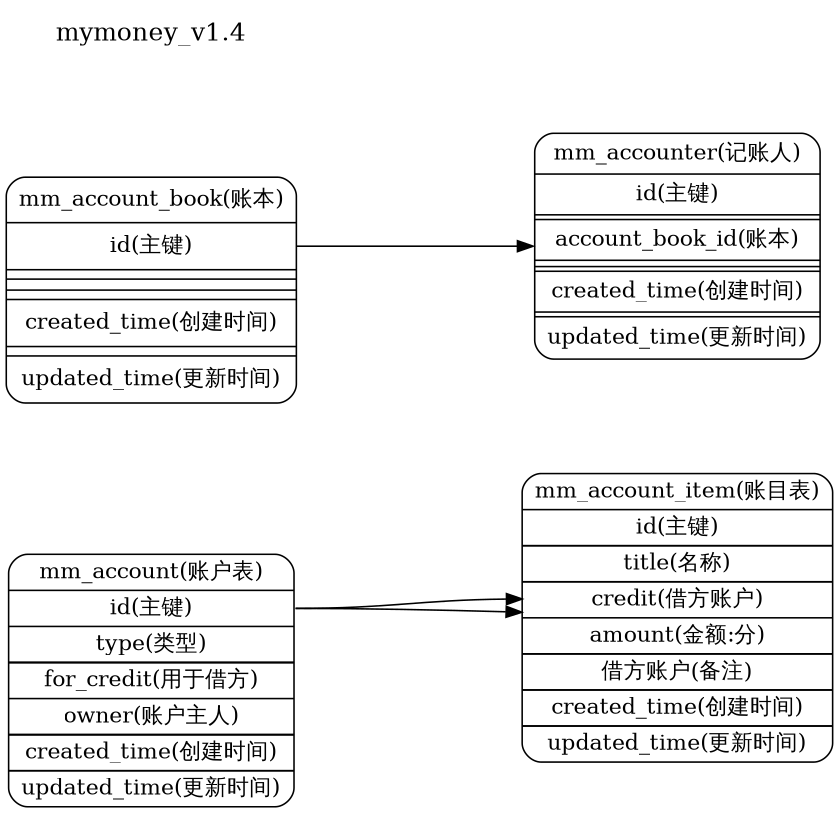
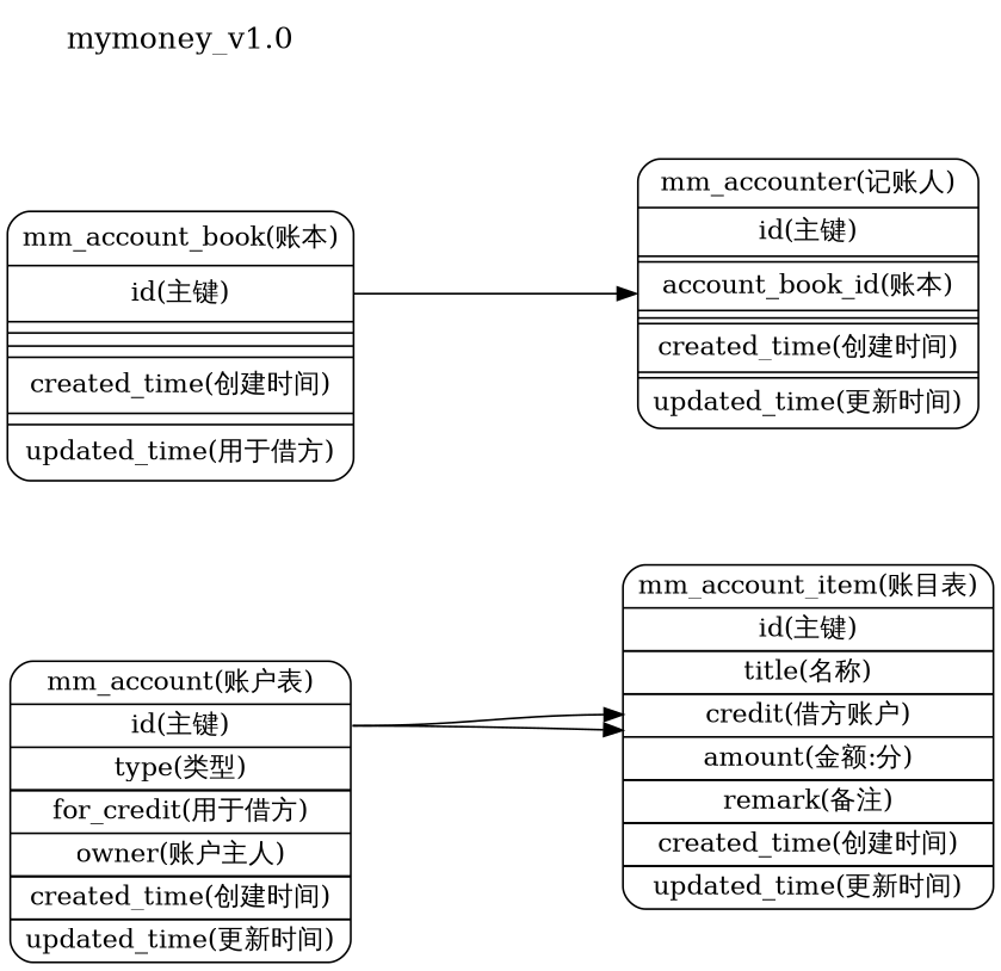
  digraph {
    nodesep=1
    rankdir=LR
    ranksep=2
    node [shape=Mrecord]
    edge [tailport=f1]
    n1 [height=2 label="<f0> mm_account(账户表) | <f1> id(主键) | <f2> type(类型)| \n        <f3> title(账户名) |\n        <f4> for_debit(用于贷方) | <f5> for_credit(用于借方)| <f6> owner(账户主人) |\n        <f7> remark(备注) |\n        <f8> creator(创建人) | <f9> created_time(创建时间) | \n        <f10> updator(更新人) | <f11> updated_time(更新时间)"]
-   n2 [height=2 label="<f0> mm_account_item(账目表) | <f1> id(主键) | \n        <f2> account_book_id(账本) | <f3> title(名称) |\n        <f4> debit(贷方账户) | <f5> credit(借方账户)| <f6> amount(金额:分) |\n        <f7> timestamp(发生时间) | <f8> 借方账户(备注) |\n        <f9> creator(创建人) | <f10> created_time(创建时间) | \n        <f11> updator(更新人) | <f12> updated_time(更新时间)"]
-   n3 [height=2 label="<f0> mm_account_book(账本) | <f1> id(主键) | \n        <f2> title(账本名) | \n        <f3> remark(备注) |\n        <f4> creator(创建人) | <f5> created_time(创建时间) | \n        <f6> updator(更新人) | <f7> updated_time(更新时间)"]
+   n2 [height=2 label="<f0> mm_account_item(账目表) | <f1> id(主键) | \n        <f2> account_book_id(账本) | <f3> title(名称) |\n        <f4> debit(贷方账户) | <f5> credit(借方账户)| <f6> amount(金额:分) |\n        <f7> timestamp(发生时间) | <f8> remark(备注) |\n        <f9> creator(创建人) | <f10> created_time(创建时间) | \n        <f11> updator(更新人) | <f12> updated_time(更新时间)"]
+   n3 [height=2 label="<f0> mm_account_book(账本) | <f1> id(主键) | \n        <f2> title(账本名) | \n        <f3> remark(备注) |\n        <f4> creator(创建人) | <f5> created_time(创建时间) | \n        <f6> updator(更新人) | <f7> updated_time(用于借方)"]
    n4 [height=2 label="<f0> mm_accounter(记账人) | <f1> id(主键) | \n        <f2> open_id(记账人的open_id) | <f3> account_book_id(账本) |\n        <f4> is_owner(是账本所有人) |\n        <f5> creator(创建人) | <f6> created_time(创建时间) | \n        <f7> updator(更新人) | <f8> updated_time(更新时间)"]
-   n5 [fontsize=16 label="mymoney_v1.4" labelloc=c shape=plaintext]
+   n5 [fontsize=16 label="mymoney_v1.0" labelloc=c shape=plaintext]
    subgraph sub_1 {
      n1
      n2
      n3
      n4
    }
    subgraph sub_2 {
      n5
    }
    n1 -> n2 [headport=f4]
    n1 -> n2 [headport=f5]
    n3 -> n4 [headport=w]
  }
